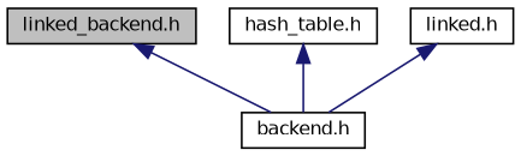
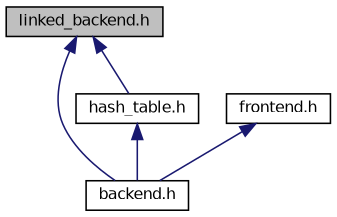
  digraph {
    node [color=black fillcolor=white fontname=Helvetica fontsize=10 shape=record style=filled]
    edge [color=midnightblue dir=back fontname=Helvetica fontsize=10 labelfontname=Helvetica labelfontsize=10 style=solid]
    n1 [fillcolor=grey75 fontcolor=black height=0.2 label="linked_backend.h" width=0.4]
    n2 [height=0.2 label="backend.h" width=0.4]
    n3 [height=0.2 label="hash_table.h" width=0.4]
-   n4 [height=0.2 label="linked.h" width=0.4]
+   n4 [height=0.2 label="frontend.h" width=0.4]
    n1 -> n2
+   n1 -> n3
    n3 -> n2
    n4 -> n2
  }
